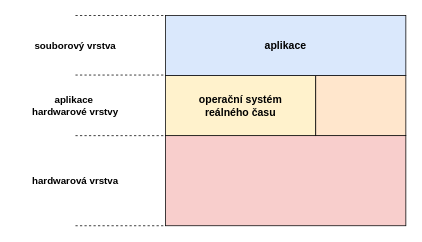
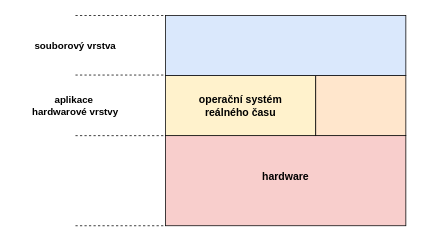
  <mxCell id="0" />
  <mxCell id="1" parent="0" />
  <mxCell id="2" value="" style="rounded=0;whiteSpace=wrap;html=1;fillColor=#f8cecc;strokeColor=#000000;" parent="1" vertex="1"><mxGeometry x="220" y="180" width="320" height="120" as="geometry" /></mxCell>
+ <mxCell id="3" value="&lt;font style=&quot;font-size: 14px;&quot;&gt;&lt;b&gt;hardware&lt;/b&gt;&lt;/font&gt;" style="text;html=1;align=center;verticalAlign=middle;whiteSpace=wrap;rounded=0;" parent="1" vertex="1"><mxGeometry x="220" y="220" width="320" height="30" as="geometry" /></mxCell>
  <mxCell id="4" value="" style="rounded=0;whiteSpace=wrap;html=1;fillColor=#fff2cc;strokeColor=#000000;" parent="1" vertex="1"><mxGeometry x="220" y="100" width="200" height="80" as="geometry" /></mxCell>
  <mxCell id="5" value="" style="rounded=0;whiteSpace=wrap;html=1;fillColor=#ffe6cc;strokeColor=#000000;" parent="1" vertex="1"><mxGeometry x="420" y="100" width="120" height="80" as="geometry" /></mxCell>
  <mxCell id="6" value="" style="rounded=0;whiteSpace=wrap;html=1;fillColor=#dae8fc;strokeColor=#000000;" parent="1" vertex="1"><mxGeometry x="220" y="20" width="320" height="80" as="geometry" /></mxCell>
- <mxCell id="7" value="&lt;font style=&quot;font-size: 14px;&quot;&gt;&lt;b&gt;aplikace&lt;/b&gt;&lt;/font&gt;" style="text;html=1;align=center;verticalAlign=middle;whiteSpace=wrap;rounded=0;" parent="1" vertex="1"><mxGeometry x="220" y="45" width="320" height="30" as="geometry" /></mxCell>
  <mxCell id="8" value="&lt;div style=&quot;&quot;&gt;&lt;span style=&quot;background-color: transparent; color: light-dark(rgb(0, 0, 0), rgb(255, 255, 255));&quot;&gt;&lt;font style=&quot;font-size: 14px;&quot;&gt;&lt;b&gt;operační systém&lt;/b&gt;&lt;/font&gt;&lt;/span&gt;&lt;/div&gt;&lt;div style=&quot;&quot;&gt;&lt;span style=&quot;background-color: transparent; color: light-dark(rgb(0, 0, 0), rgb(255, 255, 255));&quot;&gt;&lt;font style=&quot;font-size: 14px;&quot;&gt;&lt;b&gt;reálného času&lt;/b&gt;&lt;/font&gt;&lt;/span&gt;&lt;/div&gt;" style="text;html=1;align=center;verticalAlign=middle;whiteSpace=wrap;rounded=0;" parent="1" vertex="1"><mxGeometry x="220" y="125" width="200" height="30" as="geometry" /></mxCell>
  <mxCell id="9" value="" style="endArrow=none;dashed=1;html=1;rounded=0;entryX=0;entryY=1;entryDx=0;entryDy=0;" edge="1" parent="1" target="4"><mxGeometry width="50" height="50" relative="1" as="geometry"><mxPoint x="100" y="180" as="sourcePoint" /><mxPoint x="170" y="220" as="targetPoint" /></mxGeometry></mxCell>
  <mxCell id="10" value="" style="endArrow=none;dashed=1;html=1;rounded=0;entryX=0;entryY=1;entryDx=0;entryDy=0;" edge="1" parent="1"><mxGeometry width="50" height="50" relative="1" as="geometry"><mxPoint x="100" y="300" as="sourcePoint" /><mxPoint x="220" y="300" as="targetPoint" /></mxGeometry></mxCell>
  <mxCell id="11" value="" style="endArrow=none;dashed=1;html=1;rounded=0;entryX=0;entryY=1;entryDx=0;entryDy=0;" edge="1" parent="1"><mxGeometry width="50" height="50" relative="1" as="geometry"><mxPoint x="100" y="99.31" as="sourcePoint" /><mxPoint x="220" y="99.31" as="targetPoint" /></mxGeometry></mxCell>
  <mxCell id="12" value="" style="endArrow=none;dashed=1;html=1;rounded=0;entryX=0;entryY=1;entryDx=0;entryDy=0;" edge="1" parent="1"><mxGeometry width="50" height="50" relative="1" as="geometry"><mxPoint x="100" y="20" as="sourcePoint" /><mxPoint x="220" y="20" as="targetPoint" /></mxGeometry></mxCell>
- <mxCell id="13" value="&lt;font style=&quot;font-size: 13px;&quot;&gt;&lt;b&gt;hardwarová vrstva&lt;/b&gt;&lt;/font&gt;" style="text;html=1;align=center;verticalAlign=middle;whiteSpace=wrap;rounded=0;" vertex="1" parent="1"><mxGeometry x="20" y="220" width="160" height="40" as="geometry" /></mxCell>
  <mxCell id="14" value="&lt;font style=&quot;font-size: 13px;&quot;&gt;&lt;b&gt;aplikace&amp;nbsp;&lt;/b&gt;&lt;/font&gt;&lt;div&gt;&lt;font style=&quot;font-size: 13px;&quot;&gt;&lt;b&gt;hardwarové vrstvy&lt;/b&gt;&lt;/font&gt;&lt;/div&gt;" style="text;html=1;align=center;verticalAlign=middle;whiteSpace=wrap;rounded=0;" vertex="1" parent="1"><mxGeometry x="20" y="120" width="160" height="40" as="geometry" /></mxCell>
  <mxCell id="15" value="&lt;font style=&quot;font-size: 13px;&quot;&gt;&lt;b style=&quot;&quot;&gt;souborový vrstva&lt;/b&gt;&lt;/font&gt;" style="text;html=1;align=center;verticalAlign=middle;whiteSpace=wrap;rounded=0;" vertex="1" parent="1"><mxGeometry x="20" y="40" width="160" height="40" as="geometry" /></mxCell>
